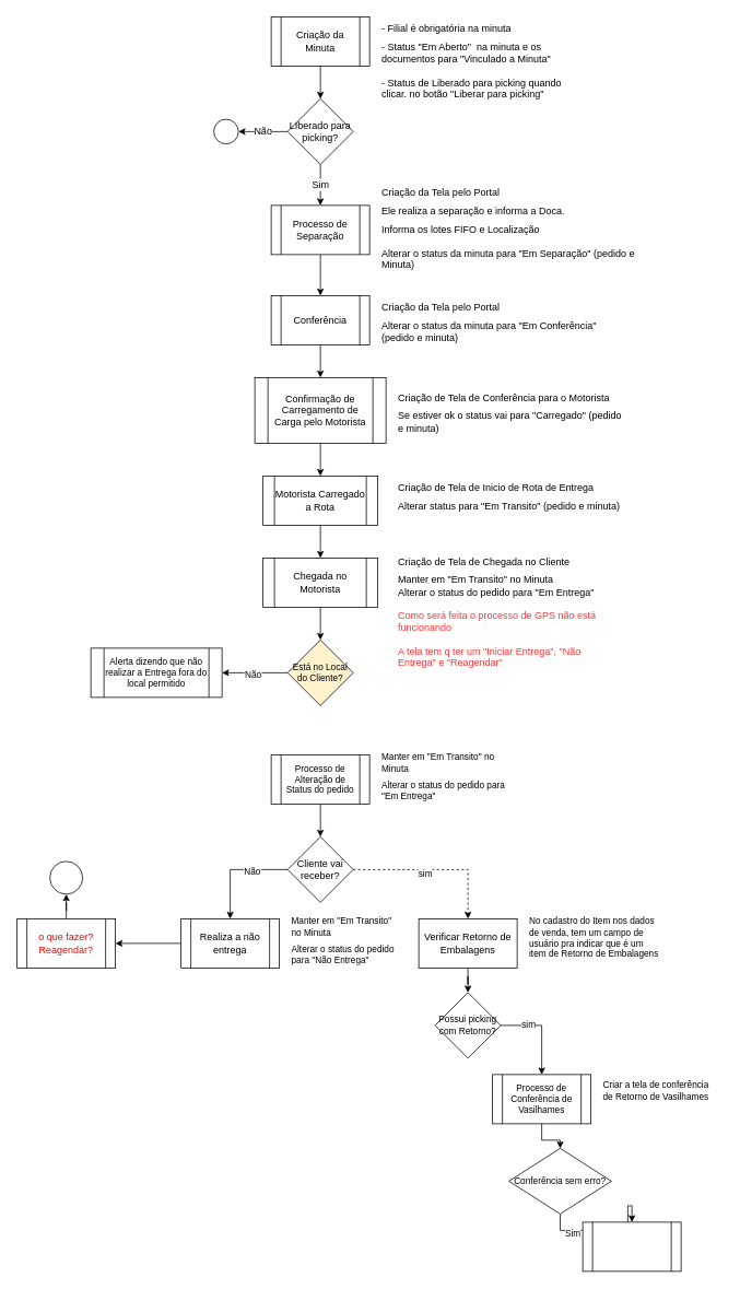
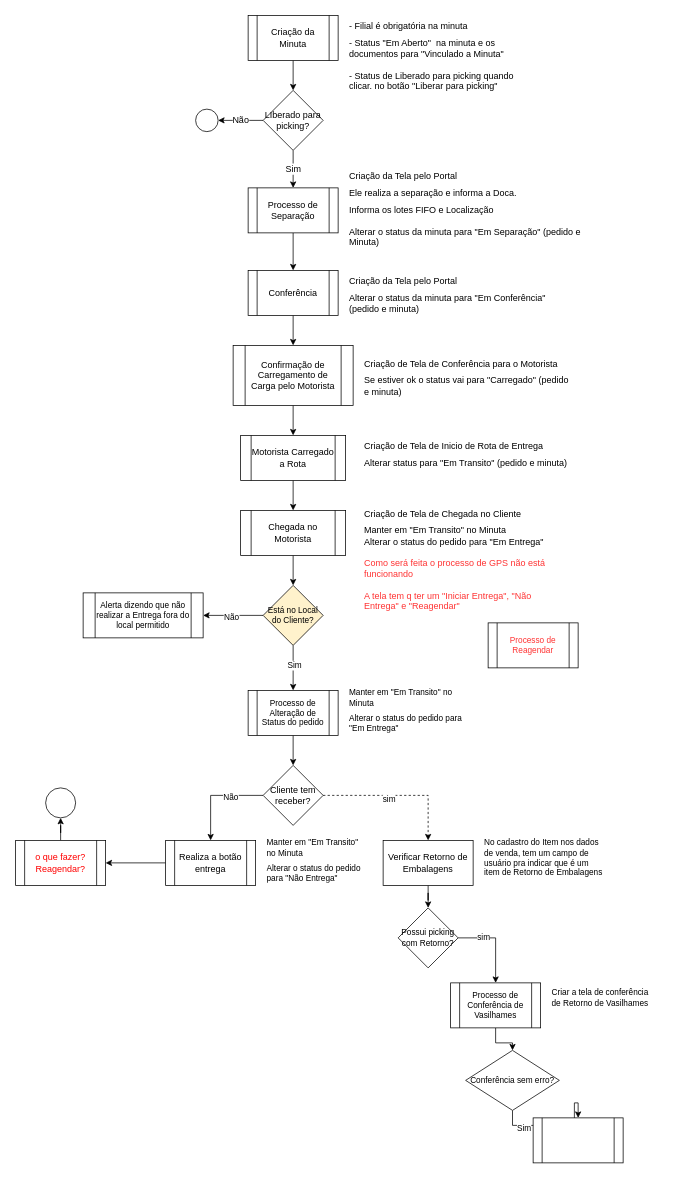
  <mxCell id="0" />
  <mxCell id="1" parent="0" />
  <mxCell id="2" value="&lt;h1 style=&quot;font-size: 12px&quot;&gt;&lt;span style=&quot;font-weight: normal ; font-size: 12px&quot;&gt;- Filial é obrigatória na minuta&lt;/span&gt;&lt;/h1&gt;&lt;div&gt;&lt;span style=&quot;font-weight: normal ; font-size: 12px&quot;&gt;- Status &quot;Em Aberto&quot;&amp;nbsp; na minuta e os documentos para &quot;Vinculado a Minuta&quot;&lt;/span&gt;&lt;/div&gt;&lt;div&gt;&lt;span style=&quot;font-weight: normal ; font-size: 12px&quot;&gt;&lt;br&gt;&lt;/span&gt;&lt;/div&gt;&lt;div&gt;&lt;span style=&quot;font-weight: normal ; font-size: 12px&quot;&gt;- Status de Liberado para picking quando clicar. no botão &quot;Liberar para picking&quot;&lt;/span&gt;&lt;/div&gt;" style="text;html=1;strokeColor=none;fillColor=none;spacing=5;spacingTop=-20;whiteSpace=wrap;overflow=hidden;rounded=0;fontSize=12;verticalAlign=top;" vertex="1" parent="1"><mxGeometry x="460" y="30" width="260" height="110" as="geometry" /></mxCell>
  <mxCell id="3" style="edgeStyle=orthogonalEdgeStyle;rounded=0;orthogonalLoop=1;jettySize=auto;html=1;entryX=0.5;entryY=0;entryDx=0;entryDy=0;fontSize=12;" edge="1" parent="1" source="4" target="7"><mxGeometry relative="1" as="geometry" /></mxCell>
  <mxCell id="4" value="Criação da Minuta" style="shape=process;whiteSpace=wrap;html=1;backgroundOutline=1;fontSize=12;" vertex="1" parent="1"><mxGeometry x="330" y="20" width="120" height="60" as="geometry" /></mxCell>
  <mxCell id="5" value="Não" style="edgeStyle=orthogonalEdgeStyle;rounded=0;orthogonalLoop=1;jettySize=auto;html=1;fontSize=12;" edge="1" parent="1" source="7" target="8"><mxGeometry relative="1" as="geometry" /></mxCell>
  <mxCell id="6" value="Sim" style="edgeStyle=orthogonalEdgeStyle;rounded=0;orthogonalLoop=1;jettySize=auto;html=1;entryX=0.5;entryY=0;entryDx=0;entryDy=0;fontSize=12;" edge="1" parent="1" source="7" target="10"><mxGeometry relative="1" as="geometry" /></mxCell>
  <mxCell id="7" value="LIberado para picking?" style="rhombus;whiteSpace=wrap;html=1;fontSize=12;" vertex="1" parent="1"><mxGeometry x="350" y="120" width="80" height="80" as="geometry" /></mxCell>
  <mxCell id="8" value="" style="ellipse;whiteSpace=wrap;html=1;aspect=fixed;fontSize=12;" vertex="1" parent="1"><mxGeometry x="260" y="145" width="30" height="30" as="geometry" /></mxCell>
  <mxCell id="9" style="edgeStyle=orthogonalEdgeStyle;rounded=0;orthogonalLoop=1;jettySize=auto;html=1;entryX=0.5;entryY=0;entryDx=0;entryDy=0;fontSize=12;" edge="1" parent="1" source="10" target="12"><mxGeometry relative="1" as="geometry" /></mxCell>
  <mxCell id="10" value="Processo de Separação" style="shape=process;whiteSpace=wrap;html=1;backgroundOutline=1;fontSize=12;" vertex="1" parent="1"><mxGeometry x="330" y="250" width="120" height="60" as="geometry" /></mxCell>
  <mxCell id="11" style="edgeStyle=orthogonalEdgeStyle;rounded=0;orthogonalLoop=1;jettySize=auto;html=1;entryX=0.5;entryY=0;entryDx=0;entryDy=0;fontSize=12;" edge="1" parent="1" source="12" target="16"><mxGeometry relative="1" as="geometry" /></mxCell>
  <mxCell id="12" value="Conferência" style="shape=process;whiteSpace=wrap;html=1;backgroundOutline=1;fontSize=12;" vertex="1" parent="1"><mxGeometry x="330" y="360" width="120" height="60" as="geometry" /></mxCell>
  <mxCell id="13" value="&lt;h1 style=&quot;font-size: 12px&quot;&gt;&lt;span style=&quot;font-weight: 400&quot;&gt;Criação da Tela pelo Portal&lt;/span&gt;&lt;/h1&gt;&lt;h1 style=&quot;font-size: 12px&quot;&gt;&lt;span style=&quot;font-weight: 400&quot;&gt;Ele realiza a separação e informa a Doca.&lt;/span&gt;&lt;/h1&gt;&lt;div&gt;&lt;span style=&quot;font-weight: 400&quot;&gt;Informa os lotes FIFO e Localização&lt;/span&gt;&lt;/div&gt;&lt;div&gt;&lt;span style=&quot;font-weight: 400&quot;&gt;&lt;br&gt;&lt;/span&gt;&lt;/div&gt;&lt;div&gt;&lt;span style=&quot;font-weight: 400&quot;&gt;Alterar o status da minuta para &quot;Em Separação&quot; (pedido e Minuta)&lt;/span&gt;&lt;/div&gt;" style="text;html=1;strokeColor=none;fillColor=none;spacing=5;spacingTop=-20;whiteSpace=wrap;overflow=hidden;rounded=0;fontSize=12;verticalAlign=top;" vertex="1" parent="1"><mxGeometry x="460" y="230" width="330" height="100" as="geometry" /></mxCell>
  <mxCell id="14" value="&lt;h1 style=&quot;font-size: 12px&quot;&gt;&lt;span style=&quot;font-weight: 400&quot;&gt;Criação da Tela pelo Portal&lt;/span&gt;&lt;/h1&gt;&lt;div&gt;&lt;span style=&quot;font-weight: 400&quot;&gt;Alterar o status da minuta para &quot;Em Conferência&quot; (pedido e minuta)&lt;/span&gt;&lt;/div&gt;" style="text;html=1;strokeColor=none;fillColor=none;spacing=5;spacingTop=-20;whiteSpace=wrap;overflow=hidden;rounded=0;fontSize=12;verticalAlign=top;" vertex="1" parent="1"><mxGeometry x="460" y="370" width="290" height="60" as="geometry" /></mxCell>
  <mxCell id="15" style="edgeStyle=orthogonalEdgeStyle;rounded=0;orthogonalLoop=1;jettySize=auto;html=1;fontSize=12;" edge="1" parent="1" source="16" target="19"><mxGeometry relative="1" as="geometry" /></mxCell>
  <mxCell id="16" value="Confirmação de Carregamento de Carga pelo Motorista" style="shape=process;whiteSpace=wrap;html=1;backgroundOutline=1;fontSize=12;" vertex="1" parent="1"><mxGeometry x="310" y="460" width="160" height="80" as="geometry" /></mxCell>
  <mxCell id="17" value="&lt;h1 style=&quot;font-size: 12px&quot;&gt;&lt;span style=&quot;font-weight: 400&quot;&gt;Criação de Tela de Conferência para o Motorista&lt;/span&gt;&lt;/h1&gt;&lt;div&gt;&lt;span style=&quot;font-weight: 400&quot;&gt;Se estiver ok o status vai para &quot;Carregado&quot; (pedido e minuta)&lt;/span&gt;&lt;/div&gt;" style="text;html=1;strokeColor=none;fillColor=none;spacing=5;spacingTop=-20;whiteSpace=wrap;overflow=hidden;rounded=0;fontSize=12;verticalAlign=top;" vertex="1" parent="1"><mxGeometry x="480" y="480" width="290" height="50" as="geometry" /></mxCell>
  <mxCell id="18" style="edgeStyle=orthogonalEdgeStyle;rounded=0;orthogonalLoop=1;jettySize=auto;html=1;entryX=0.5;entryY=0;entryDx=0;entryDy=0;fontSize=12;" edge="1" parent="1" source="19" target="22"><mxGeometry relative="1" as="geometry" /></mxCell>
  <mxCell id="19" value="Motorista Carregado a Rota" style="shape=process;whiteSpace=wrap;html=1;backgroundOutline=1;fontSize=12;" vertex="1" parent="1"><mxGeometry x="320" y="580" width="140" height="60" as="geometry" /></mxCell>
  <mxCell id="20" value="&lt;h1 style=&quot;font-size: 12px&quot;&gt;&lt;span style=&quot;font-weight: 400&quot;&gt;Criação de Tela de Inicio de Rota de Entrega&lt;/span&gt;&lt;/h1&gt;&lt;div&gt;&lt;span style=&quot;font-weight: 400&quot;&gt;Alterar status para &quot;Em Transito&quot; (pedido e minuta)&lt;/span&gt;&lt;/div&gt;" style="text;html=1;strokeColor=none;fillColor=none;spacing=5;spacingTop=-20;whiteSpace=wrap;overflow=hidden;rounded=0;fontSize=12;verticalAlign=top;" vertex="1" parent="1"><mxGeometry x="480" y="590" width="290" height="50" as="geometry" /></mxCell>
  <mxCell id="21" style="edgeStyle=orthogonalEdgeStyle;rounded=0;orthogonalLoop=1;jettySize=auto;html=1;entryX=0.5;entryY=0;entryDx=0;entryDy=0;fontSize=11;fontColor=#000000;" edge="1" parent="1" source="22" target="39"><mxGeometry relative="1" as="geometry" /></mxCell>
  <mxCell id="22" value="Chegada no Motorista" style="shape=process;whiteSpace=wrap;html=1;backgroundOutline=1;fontSize=12;" vertex="1" parent="1"><mxGeometry x="320" y="680" width="140" height="60" as="geometry" /></mxCell>
  <mxCell id="23" value="&lt;h1 style=&quot;font-size: 12px&quot;&gt;&lt;span style=&quot;font-weight: 400&quot;&gt;Criação de Tela de Chegada no Cliente&lt;/span&gt;&lt;/h1&gt;&lt;div&gt;&lt;span style=&quot;font-weight: 400&quot;&gt;Manter em &quot;Em Transito&quot; no Minuta&amp;nbsp;&lt;/span&gt;&lt;/div&gt;&lt;div&gt;Alterar o status do pedido para &quot;Em Entrega&quot;&lt;/div&gt;&lt;div&gt;&lt;br&gt;&lt;/div&gt;&lt;div&gt;&lt;font color=&quot;#ff3333&quot;&gt;Como será feita o processo de GPS não está funcionando&lt;/font&gt;&lt;/div&gt;&lt;div&gt;&lt;br&gt;&lt;/div&gt;&lt;div&gt;&lt;font color=&quot;#ff3333&quot;&gt;A tela tem q ter um &quot;Iniciar Entrega&quot;, &quot;Não Entrega&quot; e &quot;Reagendar&quot;&lt;/font&gt;&lt;/div&gt;" style="text;html=1;strokeColor=none;fillColor=none;spacing=5;spacingTop=-20;whiteSpace=wrap;overflow=hidden;rounded=0;fontSize=12;verticalAlign=top;" vertex="1" parent="1"><mxGeometry x="480" y="680" width="280" height="140" as="geometry" /></mxCell>
  <mxCell id="24" style="edgeStyle=orthogonalEdgeStyle;rounded=0;orthogonalLoop=1;jettySize=auto;html=1;entryX=0.5;entryY=0;entryDx=0;entryDy=0;fontSize=12;" edge="1" parent="1" source="28" target="30"><mxGeometry relative="1" as="geometry"><Array as="points"><mxPoint x="280" y="1060" /></Array></mxGeometry></mxCell>
  <mxCell id="25" value="&lt;font color=&quot;#000000&quot;&gt;Não&lt;/font&gt;" style="edgeLabel;html=1;align=center;verticalAlign=middle;resizable=0;points=[];fontSize=11;fontColor=#FF3333;" vertex="1" connectable="0" parent="24"><mxGeometry x="-0.302" y="1" relative="1" as="geometry"><mxPoint x="1" as="offset" /></mxGeometry></mxCell>
  <mxCell id="26" value="" style="edgeStyle=orthogonalEdgeStyle;rounded=0;orthogonalLoop=1;jettySize=auto;html=1;fontSize=11;fontColor=#000000;dashed=1;" edge="1" parent="1" source="28" target="46"><mxGeometry relative="1" as="geometry" /></mxCell>
  <mxCell id="27" value="sim" style="edgeLabel;html=1;align=center;verticalAlign=middle;resizable=0;points=[];fontSize=11;fontColor=#000000;" vertex="1" connectable="0" parent="26"><mxGeometry x="-0.14" y="-4" relative="1" as="geometry"><mxPoint x="1" as="offset" /></mxGeometry></mxCell>
- <mxCell id="28" value="Cliente vai receber?" style="rhombus;whiteSpace=wrap;html=1;fontSize=12;" vertex="1" parent="1"><mxGeometry x="350" y="1020" width="80" height="80" as="geometry" /></mxCell>
+ <mxCell id="28" value="Cliente tem receber?" style="rhombus;whiteSpace=wrap;html=1;fontSize=12;" vertex="1" parent="1"><mxGeometry x="350" y="1020" width="80" height="80" as="geometry" /></mxCell>
  <mxCell id="29" style="edgeStyle=orthogonalEdgeStyle;rounded=0;orthogonalLoop=1;jettySize=auto;html=1;entryX=1;entryY=0.5;entryDx=0;entryDy=0;fontSize=12;fontColor=#FF0000;" edge="1" parent="1" source="30" target="32"><mxGeometry relative="1" as="geometry" /></mxCell>
- <mxCell id="30" value="Realiza a não entrega" style="shape=process;whiteSpace=wrap;html=1;backgroundOutline=1;fontSize=12;" vertex="1" parent="1"><mxGeometry x="220" y="1120" width="120" height="60" as="geometry" /></mxCell>
+ <mxCell id="30" value="Realiza a botão entrega" style="shape=process;whiteSpace=wrap;html=1;backgroundOutline=1;fontSize=12;" vertex="1" parent="1"><mxGeometry x="220" y="1120" width="120" height="60" as="geometry" /></mxCell>
  <mxCell id="31" style="edgeStyle=orthogonalEdgeStyle;rounded=0;orthogonalLoop=1;jettySize=auto;html=1;entryX=0.5;entryY=1;entryDx=0;entryDy=0;fontSize=11;fontColor=#FF0000;" edge="1" parent="1" source="32" target="34"><mxGeometry relative="1" as="geometry" /></mxCell>
  <mxCell id="32" value="o que fazer?&lt;br&gt;Reagendar?" style="shape=process;whiteSpace=wrap;html=1;backgroundOutline=1;fontSize=12;fontColor=#FF0000;" vertex="1" parent="1"><mxGeometry x="20" y="1120" width="120" height="60" as="geometry" /></mxCell>
  <mxCell id="33" value="&lt;h1 style=&quot;font-size: 11px;&quot;&gt;&lt;span style=&quot;font-weight: 400; font-size: 11px;&quot;&gt;Manter em &quot;Em Transito&quot; no Minuta&amp;nbsp;&lt;/span&gt;&lt;br style=&quot;font-size: 11px;&quot;&gt;&lt;/h1&gt;&lt;div style=&quot;font-size: 11px;&quot;&gt;Alterar o status do pedido para &quot;Não Entrega&quot;&lt;/div&gt;" style="text;html=1;strokeColor=none;fillColor=none;spacing=5;spacingTop=-20;whiteSpace=wrap;overflow=hidden;rounded=0;fontSize=11;verticalAlign=top;" vertex="1" parent="1"><mxGeometry x="350" y="1120" width="140" height="70" as="geometry" /></mxCell>
  <mxCell id="34" value="" style="ellipse;whiteSpace=wrap;html=1;aspect=fixed;fontSize=11;fontColor=#FF0000;" vertex="1" parent="1"><mxGeometry x="60" y="1050" width="40" height="40" as="geometry" /></mxCell>
  <mxCell id="35" style="edgeStyle=orthogonalEdgeStyle;rounded=0;orthogonalLoop=1;jettySize=auto;html=1;entryX=1;entryY=0.5;entryDx=0;entryDy=0;fontSize=11;fontColor=#000000;" edge="1" parent="1" source="39" target="43"><mxGeometry relative="1" as="geometry" /></mxCell>
  <mxCell id="36" value="Não" style="edgeLabel;html=1;align=center;verticalAlign=middle;resizable=0;points=[];fontSize=11;fontColor=#000000;" vertex="1" connectable="0" parent="35"><mxGeometry x="0.104" y="2" relative="1" as="geometry"><mxPoint x="1" as="offset" /></mxGeometry></mxCell>
+ <mxCell id="37" style="edgeStyle=orthogonalEdgeStyle;rounded=0;orthogonalLoop=1;jettySize=auto;html=1;entryX=0.5;entryY=0;entryDx=0;entryDy=0;fontSize=11;fontColor=#000000;" edge="1" parent="1" source="39" target="41"><mxGeometry relative="1" as="geometry" /></mxCell>
+ <mxCell id="38" value="Sim" style="edgeLabel;html=1;align=center;verticalAlign=middle;resizable=0;points=[];fontSize=11;fontColor=#000000;" vertex="1" connectable="0" parent="37"><mxGeometry x="-0.149" y="1" relative="1" as="geometry"><mxPoint as="offset" /></mxGeometry></mxCell>
  <mxCell id="39" value="&lt;font color=&quot;#000000&quot;&gt;Está no Local do Cliente?&lt;/font&gt;" style="rhombus;whiteSpace=wrap;html=1;fontSize=11;fontColor=#FF0000;fillColor=#fff2cc;" vertex="1" parent="1"><mxGeometry x="350" y="780" width="80" height="80" as="geometry" /></mxCell>
  <mxCell id="40" style="edgeStyle=orthogonalEdgeStyle;rounded=0;orthogonalLoop=1;jettySize=auto;html=1;entryX=0.5;entryY=0;entryDx=0;entryDy=0;fontSize=11;fontColor=#FF3333;" edge="1" parent="1" source="41" target="28"><mxGeometry relative="1" as="geometry" /></mxCell>
  <mxCell id="41" value="Processo de Alteração de Status do pedido" style="shape=process;whiteSpace=wrap;html=1;backgroundOutline=1;fontSize=11;fontColor=#000000;" vertex="1" parent="1"><mxGeometry x="330" y="920" width="120" height="60" as="geometry" /></mxCell>
  <mxCell id="42" value="&lt;h1 style=&quot;font-size: 11px;&quot;&gt;&lt;span style=&quot;font-weight: 400; font-size: 11px;&quot;&gt;Manter em &quot;Em Transito&quot; no Minuta&amp;nbsp;&lt;/span&gt;&lt;br style=&quot;font-size: 11px;&quot;&gt;&lt;/h1&gt;&lt;div style=&quot;font-size: 11px;&quot;&gt;Alterar o status do pedido para &quot;Em Entrega&quot;&lt;/div&gt;" style="text;html=1;strokeColor=none;fillColor=none;spacing=5;spacingTop=-20;whiteSpace=wrap;overflow=hidden;rounded=0;fontSize=11;verticalAlign=top;" vertex="1" parent="1"><mxGeometry x="460" y="920" width="160" height="60" as="geometry" /></mxCell>
  <mxCell id="43" value="Alerta dizendo que não realizar a Entrega fora do local permitido" style="shape=process;whiteSpace=wrap;html=1;backgroundOutline=1;fontSize=11;fontColor=#000000;" vertex="1" parent="1"><mxGeometry x="110" y="790" width="160" height="60" as="geometry" /></mxCell>
+ <mxCell id="44" value="Processo de Reagendar" style="shape=process;whiteSpace=wrap;html=1;backgroundOutline=1;fontSize=11;fontColor=#FF3333;" vertex="1" parent="1"><mxGeometry x="650" y="830" width="120" height="60" as="geometry" /></mxCell>
  <mxCell id="45" style="edgeStyle=orthogonalEdgeStyle;rounded=0;orthogonalLoop=1;jettySize=auto;html=1;fontSize=11;fontColor=#000000;" edge="1" parent="1" source="46" target="50"><mxGeometry relative="1" as="geometry" /></mxCell>
  <mxCell id="46" value="Verificar Retorno de Embalagens" style="whiteSpace=wrap;html=1;" vertex="1" parent="1"><mxGeometry x="510" y="1120" width="120" height="60" as="geometry" /></mxCell>
  <mxCell id="47" value="&lt;h1 style=&quot;font-size: 11px&quot;&gt;&lt;span style=&quot;font-weight: 400&quot;&gt;No cadastro do Item nos dados de venda, tem um campo de usuário pra indicar que é um item de Retorno de Embalagens&lt;/span&gt;&lt;/h1&gt;" style="text;html=1;strokeColor=none;fillColor=none;spacing=5;spacingTop=-20;whiteSpace=wrap;overflow=hidden;rounded=0;fontSize=11;verticalAlign=top;" vertex="1" parent="1"><mxGeometry x="640" y="1120" width="170" height="70" as="geometry" /></mxCell>
  <mxCell id="48" style="edgeStyle=orthogonalEdgeStyle;rounded=0;orthogonalLoop=1;jettySize=auto;html=1;fontSize=11;fontColor=#000000;" edge="1" parent="1" source="50" target="52"><mxGeometry relative="1" as="geometry"><Array as="points"><mxPoint x="660" y="1250" /></Array></mxGeometry></mxCell>
  <mxCell id="49" value="sim" style="edgeLabel;html=1;align=center;verticalAlign=middle;resizable=0;points=[];fontSize=11;fontColor=#000000;" vertex="1" connectable="0" parent="48"><mxGeometry x="-0.412" y="2" relative="1" as="geometry"><mxPoint x="1" as="offset" /></mxGeometry></mxCell>
  <mxCell id="50" value="Possui picking com Retorno?" style="rhombus;whiteSpace=wrap;html=1;fontSize=11;fontColor=#000000;" vertex="1" parent="1"><mxGeometry x="530" y="1210" width="80" height="80" as="geometry" /></mxCell>
  <mxCell id="51" style="edgeStyle=orthogonalEdgeStyle;rounded=0;orthogonalLoop=1;jettySize=auto;html=1;entryX=0.5;entryY=0;entryDx=0;entryDy=0;fontSize=11;fontColor=#000000;" edge="1" parent="1" source="52" target="56"><mxGeometry relative="1" as="geometry" /></mxCell>
  <mxCell id="52" value="Processo de Conferência de Vasilhames" style="shape=process;whiteSpace=wrap;html=1;backgroundOutline=1;fontSize=11;fontColor=#000000;" vertex="1" parent="1"><mxGeometry x="600" y="1310" width="120" height="60" as="geometry" /></mxCell>
  <mxCell id="53" value="&lt;h1 style=&quot;font-size: 11px&quot;&gt;&lt;span style=&quot;font-weight: 400&quot;&gt;Criar a tela de conferência de Retorno de Vasilhames&lt;/span&gt;&lt;/h1&gt;" style="text;html=1;strokeColor=none;fillColor=none;spacing=5;spacingTop=-20;whiteSpace=wrap;overflow=hidden;rounded=0;fontSize=11;verticalAlign=top;" vertex="1" parent="1"><mxGeometry x="730" y="1320" width="150" height="40" as="geometry" /></mxCell>
  <mxCell id="54" style="edgeStyle=orthogonalEdgeStyle;rounded=0;orthogonalLoop=1;jettySize=auto;html=1;entryX=0.5;entryY=0;entryDx=0;entryDy=0;fontSize=11;fontColor=#000000;" edge="1" parent="1" source="56" target="57"><mxGeometry relative="1" as="geometry" /></mxCell>
  <mxCell id="55" value="Sim" style="edgeLabel;html=1;align=center;verticalAlign=middle;resizable=0;points=[];fontSize=11;fontColor=#000000;" vertex="1" connectable="0" parent="54"><mxGeometry x="-0.554" y="-3" relative="1" as="geometry"><mxPoint as="offset" /></mxGeometry></mxCell>
  <mxCell id="56" value="Conferência sem erro?" style="rhombus;whiteSpace=wrap;html=1;fontSize=11;fontColor=#000000;" vertex="1" parent="1"><mxGeometry x="620" y="1400" width="125" height="80" as="geometry" /></mxCell>
  <mxCell id="57" value="" style="shape=process;whiteSpace=wrap;html=1;backgroundOutline=1;fontSize=11;fontColor=#000000;" vertex="1" parent="1"><mxGeometry x="710" y="1490" width="120" height="60" as="geometry" /></mxCell>
